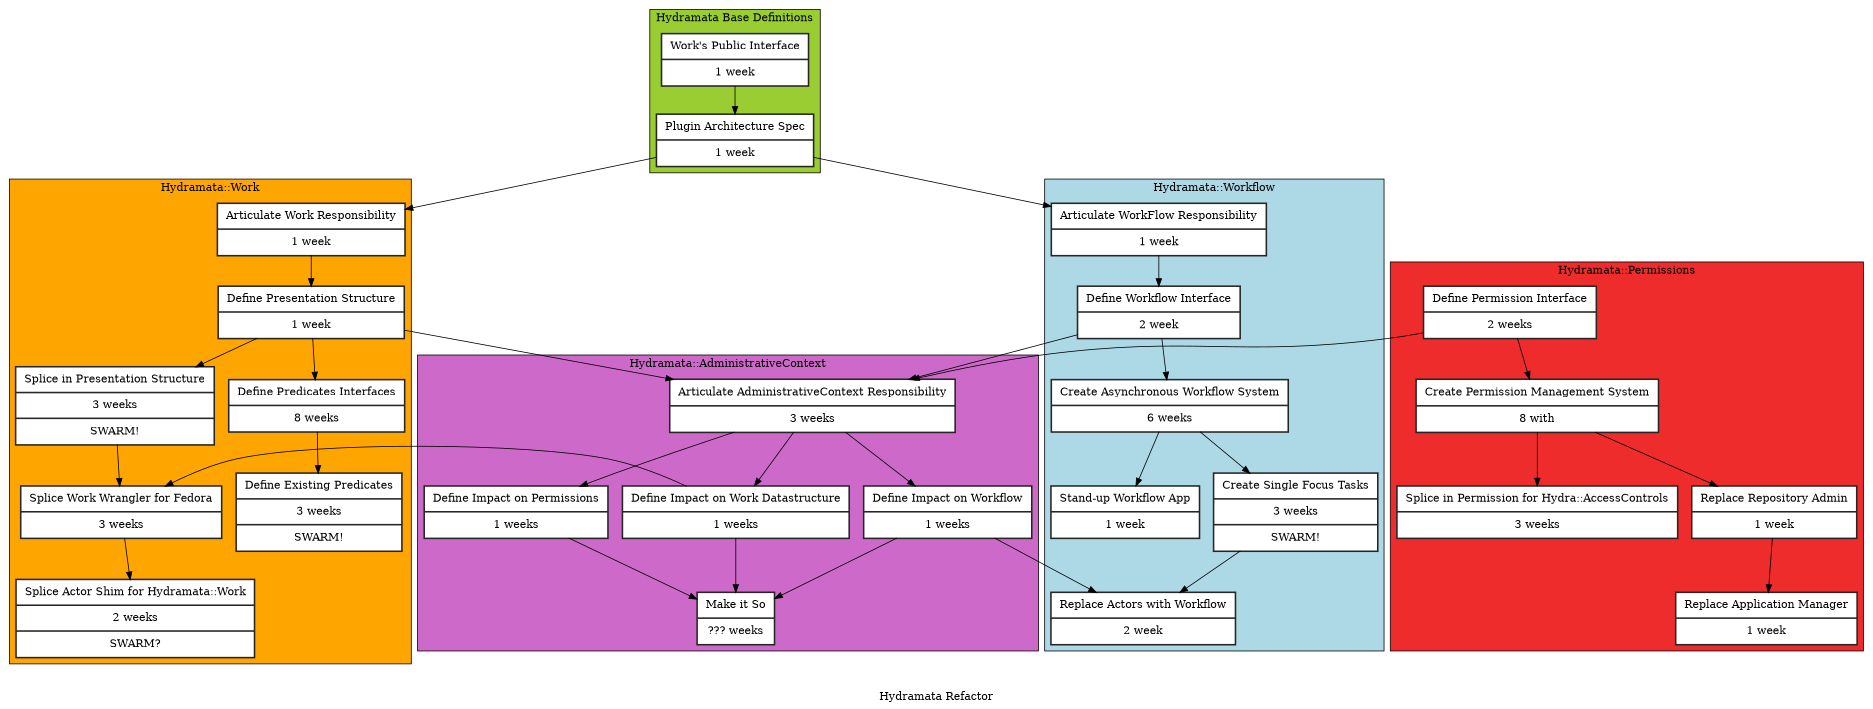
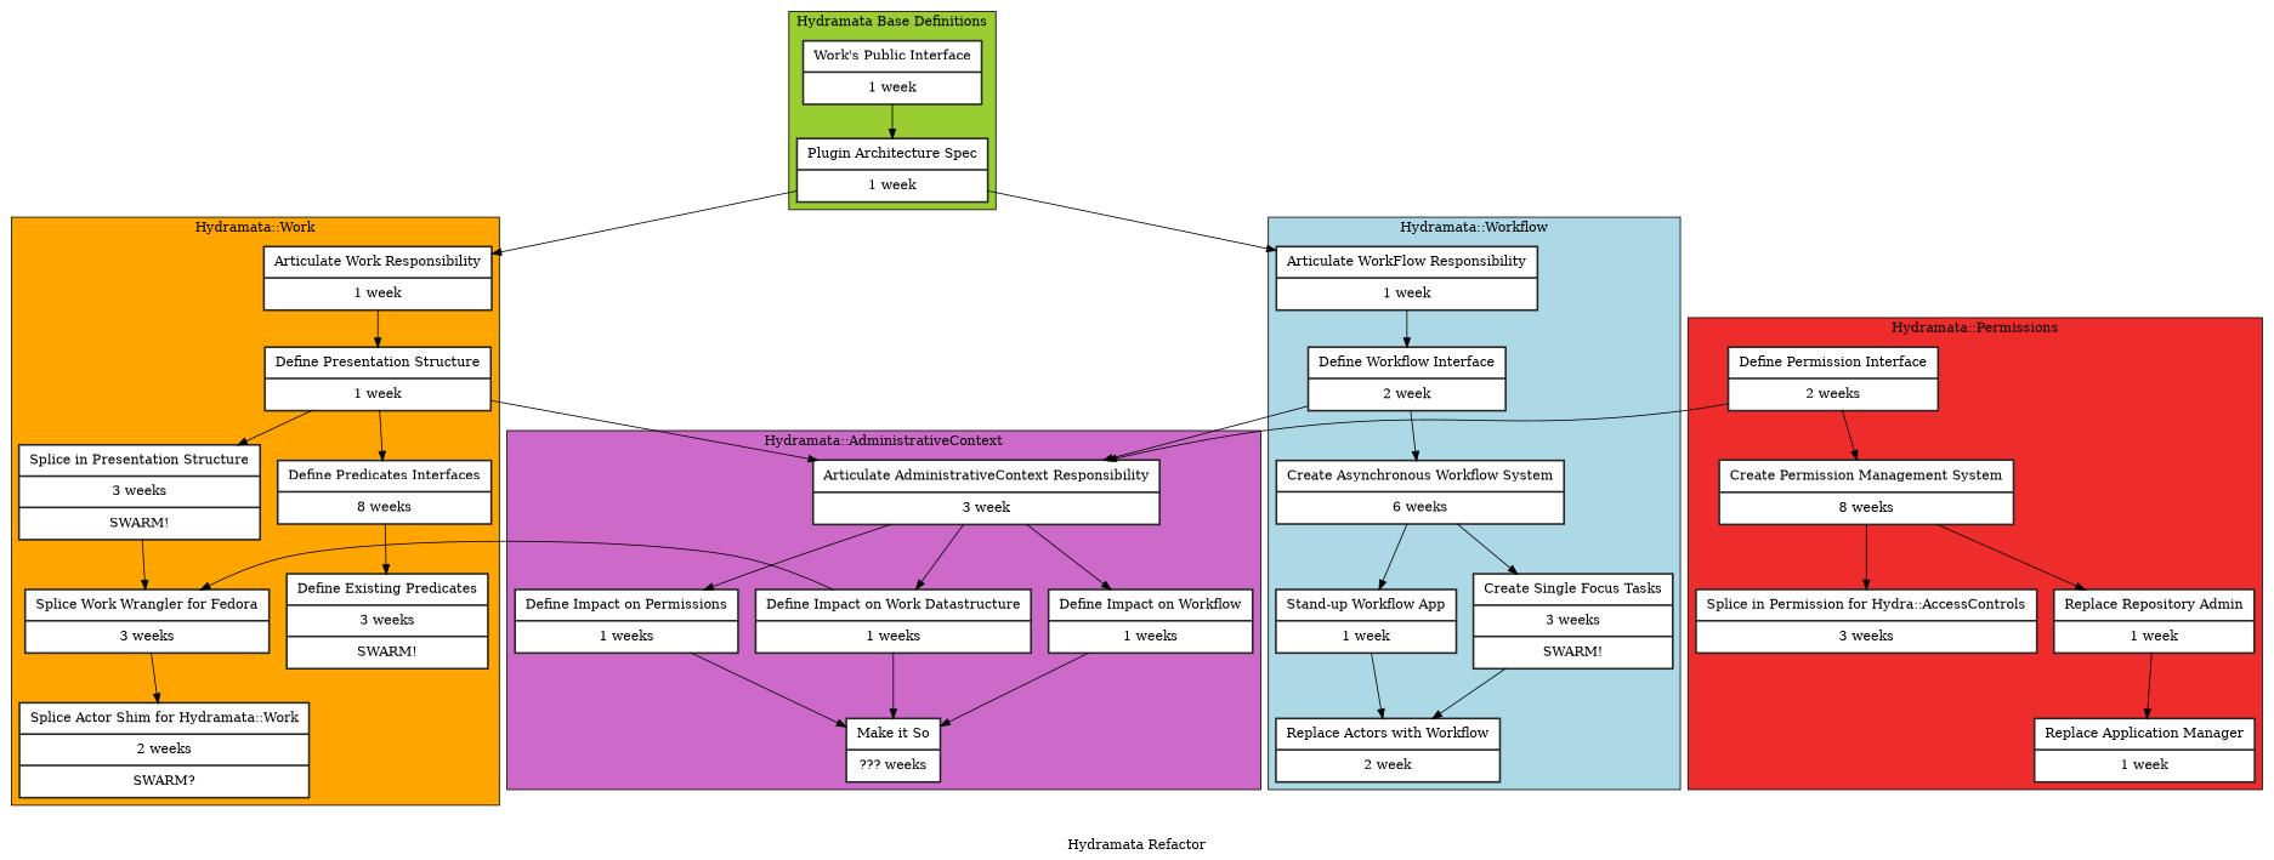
  digraph {
    compound=true
    label="Hydramata Refactor"
    node [color=grey15 fillcolor=white margin="0.15, 0.125" penwidth=2 shape=record style=filled]
    n1 [label="{ Work's Public Interface | 1 week }"]
    n2 [label="{ Plugin Architecture Spec | 1 week }"]
    n3 [label="{Articulate Work Responsibility | 1 week }"]
    n4 [label="{ Define Presentation Structure | 1 week }"]
    n5 [label="{ Splice in Presentation Structure | 3 weeks | SWARM! }"]
    n6 [label="{ Define Predicates Interfaces | 8 weeks }"]
    n7 [label="{ Define Existing Predicates | 3 weeks | SWARM! }"]
    n8 [label="{ Splice Work Wrangler for Fedora | 3 weeks }"]
    n9 [label="{ Splice Actor Shim for Hydramata::Work | 2 weeks | SWARM? }"]
    n10 [label="{Articulate WorkFlow Responsibility | 1 week }"]
    n11 [label="{Define Workflow Interface | 2 week }"]
    n12 [label="{ Create Asynchronous Workflow System | 6 weeks }"]
    n13 [label="{ Create Single Focus Tasks | 3 weeks | SWARM! }"]
    n14 [label="{ Stand-up Workflow App | 1 week }"]
    n15 [label="{ Replace Actors with Workflow | 2 week }"]
    n16 [label="{ Define Permission Interface | 2 weeks }"]
-   n17 [label="{ Create Permission Management System | 8 with }"]
+   n17 [label="{ Create Permission Management System | 8 weeks }"]
    n18 [label="{ Splice in Permission for Hydra::AccessControls | 3 weeks }"]
    n19 [label="{ Replace Repository Admin | 1 week }"]
    n20 [label="{ Replace Application Manager | 1 week }"]
-   n21 [label="{ Articulate AdministrativeContext Responsibility | 3 weeks }"]
+   n21 [label="{ Articulate AdministrativeContext Responsibility | 3 week }"]
    n22 [label="{ Define Impact on Work Datastructure | 1 weeks }"]
    n23 [label="{ Define Impact on Permissions | 1 weeks }"]
    n24 [label="{ Define Impact on Workflow | 1 weeks }"]
    n25 [label="{ Make it So | ??? weeks }"]
    subgraph cluster_1 {
      fillcolor=olivedrab3
      label="Hydramata Base Definitions"
      style=filled
      n1
      n2
    }
    subgraph cluster_2 {
      fillcolor=orange
      label="Hydramata::Work"
      style=filled
      n3
      n4
      n5
      n6
      n7
      n8
      n9
    }
    subgraph cluster_3 {
      fillcolor=lightblue
      label="Hydramata::Workflow"
      style=filled
      n10
      n11
      n12
      n13
      n14
      n15
    }
    subgraph cluster_4 {
      fillcolor=firebrick2
      label="Hydramata::Permissions"
      style=filled
      n16
      n17
      n18
      n19
      n20
    }
    subgraph cluster_5 {
      fillcolor=orchid3
      label="Hydramata::AdministrativeContext"
      style=filled
      n21
      n22
      n23
      n24
      n25
    }
    n1 -> n2
    n2 -> n3
    n2 -> n10
    n3 -> n4
    n4 -> n5
    n4 -> n6
    n4 -> n21
    n5 -> n8
    n6 -> n7
    n8 -> n9
    n10 -> n11
    n11 -> n12
    n11 -> n21
    n12 -> n13
    n12 -> n14
    n13 -> n15
-   n24 -> n15
+   n14 -> n15
    n16 -> n17
    n16 -> n21
    n17 -> n18
    n17 -> n19
    n19 -> n20
    n21 -> n22
    n21 -> n23
    n21 -> n24
    n22 -> n8
    n22 -> n25
    n23 -> n25
    n24 -> n25
  }
